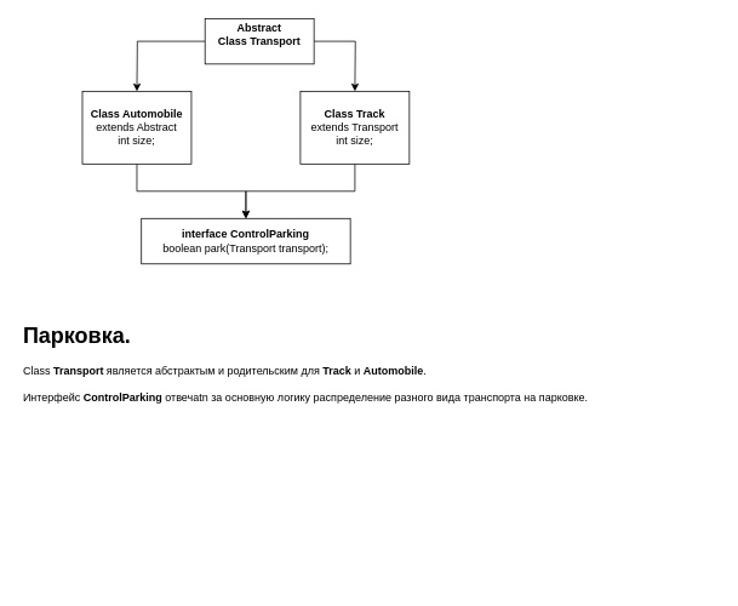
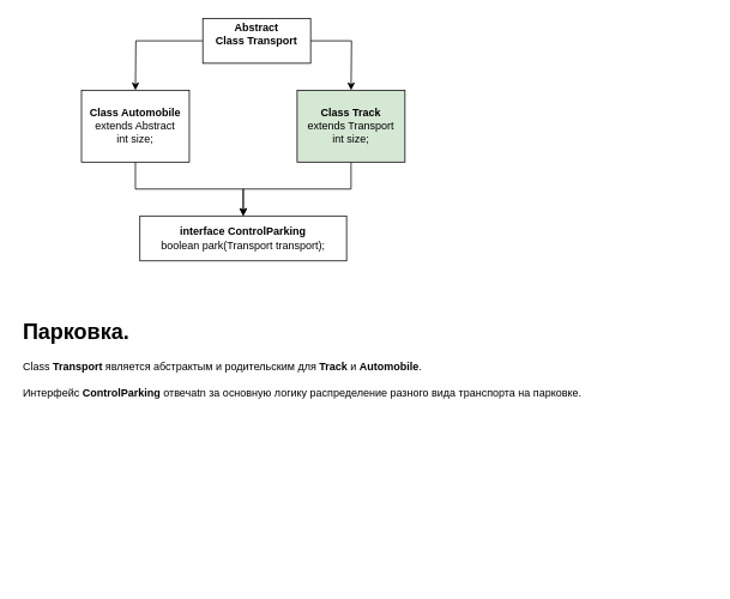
  <mxCell id="0" />
  <mxCell id="1" parent="0" />
  <mxCell id="2" style="edgeStyle=orthogonalEdgeStyle;rounded=0;orthogonalLoop=1;jettySize=auto;html=1;" parent="1" source="4" edge="1"><mxGeometry relative="1" as="geometry"><mxPoint x="150" y="100" as="targetPoint" /></mxGeometry></mxCell>
  <mxCell id="3" style="edgeStyle=orthogonalEdgeStyle;rounded=0;orthogonalLoop=1;jettySize=auto;html=1;" parent="1" source="4" edge="1"><mxGeometry relative="1" as="geometry"><mxPoint x="390" y="100" as="targetPoint" /></mxGeometry></mxCell>
  <mxCell id="4" value="&lt;div&gt;&lt;b&gt;Abstract&lt;br&gt;&lt;/b&gt;&lt;/div&gt;&lt;div&gt;&lt;b&gt;Class Transport&lt;br&gt;&lt;/b&gt;&lt;/div&gt;&lt;div&gt;&lt;b&gt;&lt;br&gt;&lt;/b&gt;&lt;/div&gt;" style="rounded=0;whiteSpace=wrap;html=1;" parent="1" vertex="1"><mxGeometry x="225" y="20" width="120" height="50" as="geometry" /></mxCell>
  <mxCell id="5" style="edgeStyle=orthogonalEdgeStyle;rounded=0;orthogonalLoop=1;jettySize=auto;html=1;entryX=0.5;entryY=0;entryDx=0;entryDy=0;" parent="1" source="6" target="11" edge="1"><mxGeometry relative="1" as="geometry" /></mxCell>
  <mxCell id="6" value="&lt;div&gt;&lt;b&gt;Class Automobile&lt;/b&gt;&lt;/div&gt;&lt;div&gt;extends Abstract&lt;br&gt;&lt;/div&gt;&lt;div&gt;int size;&lt;/div&gt;" style="rounded=0;whiteSpace=wrap;html=1;" parent="1" vertex="1"><mxGeometry x="90" y="100" width="120" height="80" as="geometry" /></mxCell>
  <mxCell id="7" style="edgeStyle=orthogonalEdgeStyle;rounded=0;orthogonalLoop=1;jettySize=auto;html=1;entryX=0.5;entryY=0;entryDx=0;entryDy=0;" parent="1" source="8" target="11" edge="1"><mxGeometry relative="1" as="geometry" /></mxCell>
- <mxCell id="8" value="&lt;div&gt;&lt;b&gt;Class Track&lt;/b&gt;&lt;/div&gt;&lt;div&gt;extends Transport&lt;br&gt;&lt;/div&gt;&lt;div&gt;int size;&lt;/div&gt;" style="rounded=0;whiteSpace=wrap;html=1;" parent="1" vertex="1"><mxGeometry x="330" y="100" width="120" height="80" as="geometry" /></mxCell>
+ <mxCell id="8" value="&lt;div&gt;&lt;b&gt;Class Track&lt;/b&gt;&lt;/div&gt;&lt;div&gt;extends Transport&lt;br&gt;&lt;/div&gt;&lt;div&gt;int size;&lt;/div&gt;" style="rounded=0;whiteSpace=wrap;html=1;fillColor=#d5e8d4;" parent="1" vertex="1"><mxGeometry x="330" y="100" width="120" height="80" as="geometry" /></mxCell>
  <mxCell id="9" style="edgeStyle=orthogonalEdgeStyle;rounded=0;orthogonalLoop=1;jettySize=auto;html=1;exitX=0.5;exitY=1;exitDx=0;exitDy=0;" parent="1" source="6" target="6" edge="1"><mxGeometry relative="1" as="geometry" /></mxCell>
  <mxCell id="10" value="&lt;h1&gt;Парковка.&lt;/h1&gt;&lt;div&gt;Class &lt;b&gt;Transport&lt;/b&gt; является абстрактым и родительским для &lt;b&gt;Track&lt;/b&gt; и &lt;b&gt;Automobile&lt;/b&gt;.&lt;/div&gt;&lt;div&gt;&lt;br&gt;&lt;/div&gt;&lt;div&gt;Интерфейс &lt;b&gt;ControlParking&lt;/b&gt; отвечаtn за основную логику распределение разного вида транспорта на парковке.&lt;/div&gt;" style="text;html=1;strokeColor=none;fillColor=none;spacing=5;spacingTop=-20;whiteSpace=wrap;overflow=hidden;rounded=0;" parent="1" vertex="1"><mxGeometry x="20" y="350" width="770" height="295" as="geometry" /></mxCell>
  <mxCell id="11" value="&lt;div&gt;&lt;b&gt;interface ControlParking&lt;/b&gt;&lt;br&gt;&lt;/div&gt;&lt;div&gt;boolean park(Transport transport);&lt;br&gt;&lt;/div&gt;" style="rounded=0;whiteSpace=wrap;html=1;" parent="1" vertex="1"><mxGeometry x="155" y="240" width="230" height="50" as="geometry" /></mxCell>
